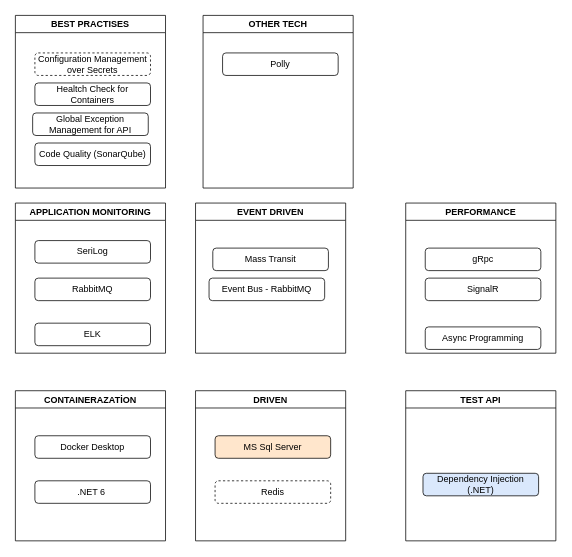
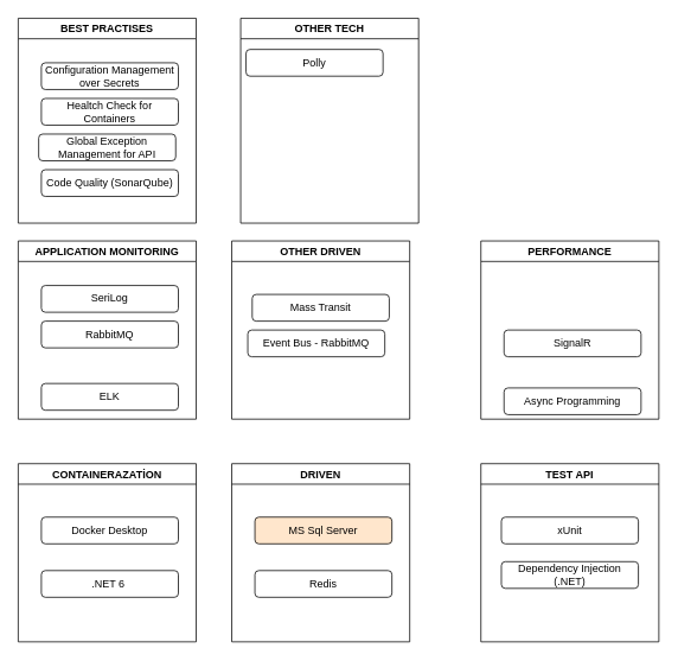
  <mxCell id="0" />
  <mxCell id="1" parent="0" />
  <mxCell id="2" value="APPLICATION MONITORING" style="swimlane;" vertex="1" parent="1"><mxGeometry x="20" y="270" width="200" height="200" as="geometry"><mxRectangle x="310" y="340" width="190" height="23" as="alternateBounds" /></mxGeometry></mxCell>
  <mxCell id="3" value="SeriLog" style="rounded=1;whiteSpace=wrap;html=1;" vertex="1" parent="2"><mxGeometry x="26" y="50" width="154" height="30" as="geometry" /></mxCell>
- <mxCell id="4" value="RabbitMQ" style="rounded=1;whiteSpace=wrap;html=1;" vertex="1" parent="2"><mxGeometry x="26" y="100" width="154" height="30" as="geometry" /></mxCell>
+ <mxCell id="4" value="RabbitMQ" style="rounded=1;whiteSpace=wrap;html=1;" vertex="1" parent="2"><mxGeometry x="26" y="90" width="154" height="30" as="geometry" /></mxCell>
  <mxCell id="5" value="ELK" style="rounded=1;whiteSpace=wrap;html=1;" vertex="1" parent="2"><mxGeometry x="26" y="160" width="154" height="30" as="geometry" /></mxCell>
- <mxCell id="6" value="EVENT DRIVEN" style="swimlane;" vertex="1" parent="1"><mxGeometry x="260" y="270" width="200" height="200" as="geometry"><mxRectangle x="310" y="340" width="190" height="23" as="alternateBounds" /></mxGeometry></mxCell>
+ <mxCell id="6" value="OTHER DRIVEN" style="swimlane;" vertex="1" parent="1"><mxGeometry x="260" y="270" width="200" height="200" as="geometry"><mxRectangle x="310" y="340" width="190" height="23" as="alternateBounds" /></mxGeometry></mxCell>
  <mxCell id="7" value="Event Bus - RabbitMQ" style="rounded=1;whiteSpace=wrap;html=1;" vertex="1" parent="6"><mxGeometry x="18" y="100" width="154" height="30" as="geometry" /></mxCell>
  <mxCell id="8" value="Mass Transit" style="rounded=1;whiteSpace=wrap;html=1;" vertex="1" parent="6"><mxGeometry x="23" y="60" width="154" height="30" as="geometry" /></mxCell>
  <mxCell id="9" value="CONTAINERAZATİON" style="swimlane;" vertex="1" parent="1"><mxGeometry x="20" y="520" width="200" height="200" as="geometry"><mxRectangle x="310" y="340" width="190" height="23" as="alternateBounds" /></mxGeometry></mxCell>
  <mxCell id="10" value="Docker Desktop" style="rounded=1;whiteSpace=wrap;html=1;" vertex="1" parent="9"><mxGeometry x="26" y="60" width="154" height="30" as="geometry" /></mxCell>
  <mxCell id="11" value=".NET 6&amp;nbsp;" style="rounded=1;whiteSpace=wrap;html=1;" vertex="1" parent="9"><mxGeometry x="26" y="120" width="154" height="30" as="geometry" /></mxCell>
  <mxCell id="12" value="DRIVEN" style="swimlane;" vertex="1" parent="1"><mxGeometry x="260" y="520" width="200" height="200" as="geometry"><mxRectangle x="310" y="340" width="190" height="23" as="alternateBounds" /></mxGeometry></mxCell>
  <mxCell id="13" value="MS Sql Server" style="rounded=1;whiteSpace=wrap;html=1;fillColor=#ffe6cc;" vertex="1" parent="12"><mxGeometry x="26" y="60" width="154" height="30" as="geometry" /></mxCell>
- <mxCell id="14" value="Redis" style="rounded=1;whiteSpace=wrap;html=1;dashed=1;" vertex="1" parent="12"><mxGeometry x="26" y="120" width="154" height="30" as="geometry" /></mxCell>
+ <mxCell id="14" value="Redis" style="rounded=1;whiteSpace=wrap;html=1;" vertex="1" parent="12"><mxGeometry x="26" y="120" width="154" height="30" as="geometry" /></mxCell>
  <mxCell id="15" value="PERFORMANCE" style="swimlane;" vertex="1" parent="1"><mxGeometry x="540" y="270" width="200" height="200" as="geometry"><mxRectangle x="310" y="340" width="190" height="23" as="alternateBounds" /></mxGeometry></mxCell>
- <mxCell id="16" value="gRpc" style="rounded=1;whiteSpace=wrap;html=1;" vertex="1" parent="15"><mxGeometry x="26" y="60" width="154" height="30" as="geometry" /></mxCell>
  <mxCell id="17" value="SignalR" style="rounded=1;whiteSpace=wrap;html=1;" vertex="1" parent="15"><mxGeometry x="26" y="100" width="154" height="30" as="geometry" /></mxCell>
  <mxCell id="18" value="Async Programming" style="rounded=1;whiteSpace=wrap;html=1;" vertex="1" parent="15"><mxGeometry x="26" y="165" width="154" height="30" as="geometry" /></mxCell>
  <mxCell id="19" value="TEST API" style="swimlane;" vertex="1" parent="1"><mxGeometry x="540" y="520" width="200" height="200" as="geometry"><mxRectangle x="310" y="340" width="190" height="23" as="alternateBounds" /></mxGeometry></mxCell>
- <mxCell id="21" value="Dependency Injection (.NET)" style="rounded=1;whiteSpace=wrap;html=1;fillColor=#dae8fc;" vertex="1" parent="19"><mxGeometry x="23" y="110" width="154" height="30" as="geometry" /></mxCell>
+ <mxCell id="20" value="xUnit" style="rounded=1;whiteSpace=wrap;html=1;" vertex="1" parent="19"><mxGeometry x="23" y="60" width="154" height="30" as="geometry" /></mxCell>
+ <mxCell id="21" value="Dependency Injection (.NET)" style="rounded=1;whiteSpace=wrap;html=1;" vertex="1" parent="19"><mxGeometry x="23" y="110" width="154" height="30" as="geometry" /></mxCell>
  <mxCell id="22" value="BEST PRACTISES" style="swimlane;" vertex="1" parent="1"><mxGeometry x="20" y="20" width="200" height="230" as="geometry"><mxRectangle x="310" y="340" width="190" height="23" as="alternateBounds" /></mxGeometry></mxCell>
- <mxCell id="23" value="Configuration Management over Secrets" style="rounded=1;whiteSpace=wrap;html=1;dashed=1;" vertex="1" parent="22"><mxGeometry x="26" y="50" width="154" height="30" as="geometry" /></mxCell>
+ <mxCell id="23" value="Configuration Management over Secrets" style="rounded=1;whiteSpace=wrap;html=1;" vertex="1" parent="22"><mxGeometry x="26" y="50" width="154" height="30" as="geometry" /></mxCell>
  <mxCell id="24" value="Healtch Check for Containers" style="rounded=1;whiteSpace=wrap;html=1;" vertex="1" parent="22"><mxGeometry x="26" y="90" width="154" height="30" as="geometry" /></mxCell>
  <mxCell id="25" value="Global Exception Management for API" style="rounded=1;whiteSpace=wrap;html=1;" vertex="1" parent="22"><mxGeometry x="23" y="130" width="154" height="30" as="geometry" /></mxCell>
  <mxCell id="26" value="Code Quality (SonarQube)" style="rounded=1;whiteSpace=wrap;html=1;" vertex="1" parent="22"><mxGeometry x="26" y="170" width="154" height="30" as="geometry" /></mxCell>
  <mxCell id="27" value="OTHER TECH" style="swimlane;" vertex="1" parent="1"><mxGeometry x="270" y="20" width="200" height="230" as="geometry"><mxRectangle x="310" y="340" width="190" height="23" as="alternateBounds" /></mxGeometry></mxCell>
- <mxCell id="28" value="Polly" style="rounded=1;whiteSpace=wrap;html=1;" vertex="1" parent="27"><mxGeometry x="26" y="50" width="154" height="30" as="geometry" /></mxCell>
+ <mxCell id="28" value="Polly" style="rounded=1;whiteSpace=wrap;html=1;" vertex="1" parent="27"><mxGeometry x="6" y="35" width="154" height="30" as="geometry" /></mxCell>
